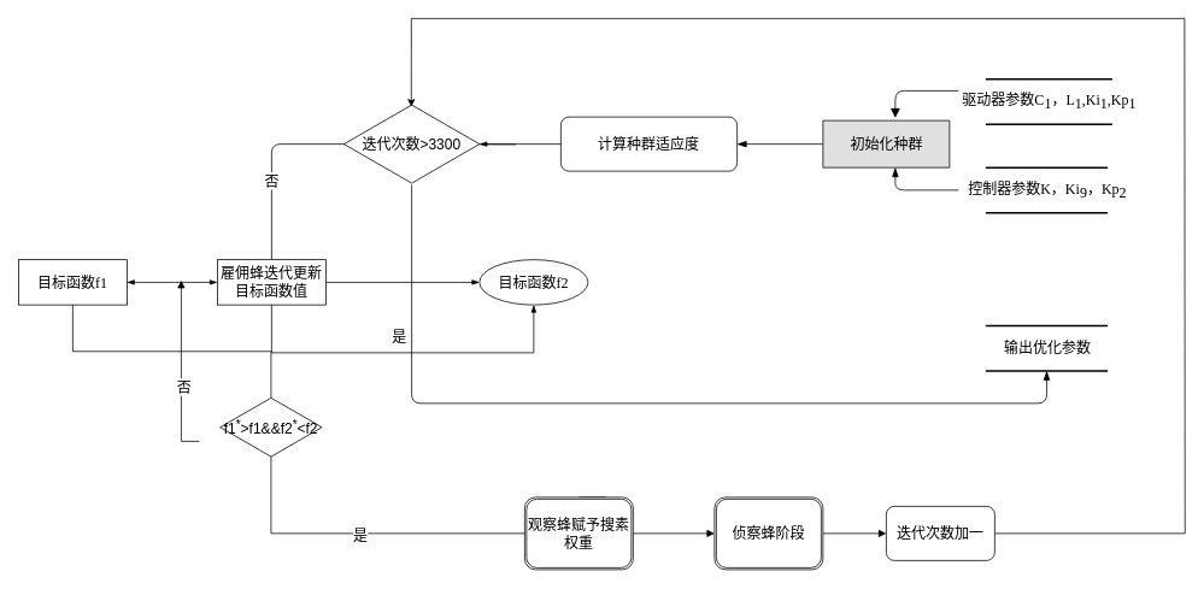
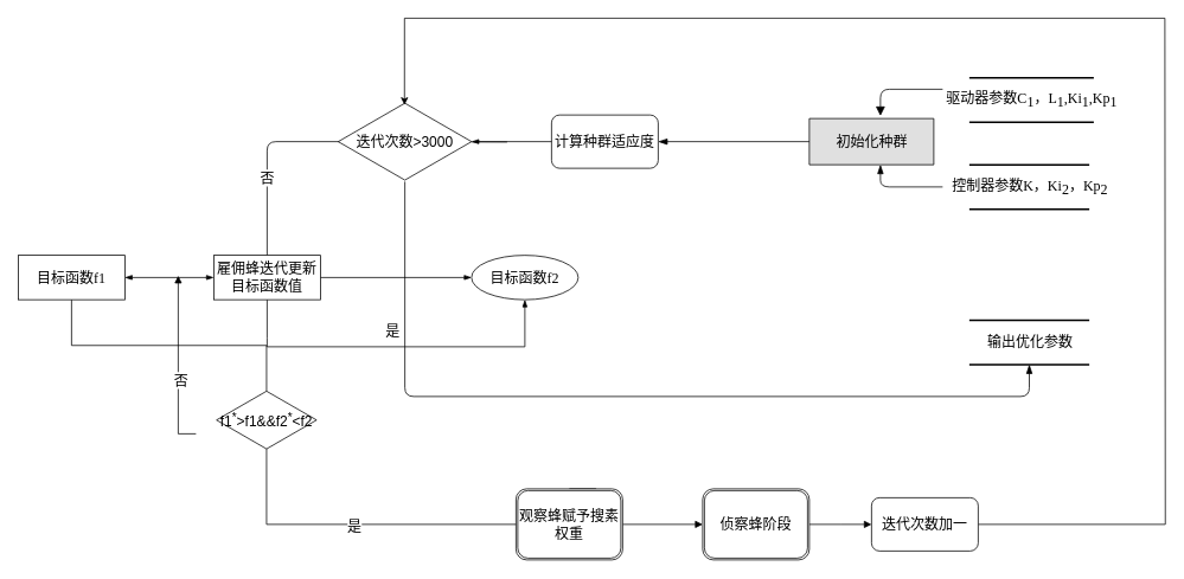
  <mxCell id="0" />
  <mxCell id="1" parent="0" />
  <mxCell id="2" value="驱动器参数C&lt;sub style=&quot;font-size: 16px;&quot;&gt;1&lt;/sub&gt;，L&lt;sub style=&quot;font-size: 16px;&quot;&gt;1&lt;/sub&gt;,Ki&lt;sub style=&quot;font-size: 16px;&quot;&gt;1&lt;/sub&gt;,Kp&lt;sub style=&quot;font-size: 16px;&quot;&gt;1&lt;/sub&gt;" style="html=1;rounded=0;shadow=0;comic=0;labelBackgroundColor=none;strokeWidth=2;fontFamily=Verdana;fontSize=16;align=center;shape=mxgraph.ios7ui.horLines;" parent="1" vertex="1"><mxGeometry x="1090" y="87" width="140" height="50" as="geometry" /></mxCell>
- <mxCell id="3" value="控制器参数K，Ki&lt;sub style=&quot;font-size: 16px;&quot;&gt;9&lt;/sub&gt;，Kp&lt;sub style=&quot;font-size: 16px;&quot;&gt;2&lt;/sub&gt;" style="html=1;rounded=0;shadow=0;comic=0;labelBackgroundColor=none;strokeWidth=2;fontFamily=Verdana;fontSize=16;align=center;shape=mxgraph.ios7ui.horLines;" parent="1" vertex="1"><mxGeometry x="1090" y="185" width="135" height="50" as="geometry" /></mxCell>
+ <mxCell id="3" value="控制器参数K，Ki&lt;sub style=&quot;font-size: 16px;&quot;&gt;2&lt;/sub&gt;，Kp&lt;sub style=&quot;font-size: 16px;&quot;&gt;2&lt;/sub&gt;" style="html=1;rounded=0;shadow=0;comic=0;labelBackgroundColor=none;strokeWidth=2;fontFamily=Verdana;fontSize=16;align=center;shape=mxgraph.ios7ui.horLines;" parent="1" vertex="1"><mxGeometry x="1090" y="185" width="135" height="50" as="geometry" /></mxCell>
  <mxCell id="4" style="edgeStyle=orthogonalEdgeStyle;rounded=0;orthogonalLoop=1;jettySize=auto;html=1;exitX=1;exitY=0.5;exitDx=0;exitDy=0;fontSize=16;startArrow=blockThin;startFill=1;endArrow=blockThin;endFill=1;" edge="1" parent="1" source="6" target="18"><mxGeometry relative="1" as="geometry" /></mxCell>
  <mxCell id="5" style="edgeStyle=orthogonalEdgeStyle;rounded=0;orthogonalLoop=1;jettySize=auto;html=1;exitX=0.5;exitY=1;exitDx=0;exitDy=0;fontSize=16;startArrow=none;startFill=0;endArrow=none;endFill=0;" edge="1" parent="1" source="6" target="29"><mxGeometry relative="1" as="geometry" /></mxCell>
  <mxCell id="6" value="目标函数f1" style="whiteSpace=wrap;html=1;rounded=0;shadow=0;comic=0;labelBackgroundColor=none;strokeWidth=1;fontFamily=Verdana;fontSize=16;align=center;" parent="1" vertex="1"><mxGeometry x="20" y="287" width="120" height="50" as="geometry" /></mxCell>
  <mxCell id="7" style="edgeStyle=orthogonalEdgeStyle;html=1;labelBackgroundColor=none;startFill=1;startSize=8;endFill=0;endSize=8;fontFamily=Verdana;fontSize=16;startArrow=block;endArrow=none;" parent="1" edge="1"><mxGeometry relative="1" as="geometry"><Array as="points"><mxPoint x="990" y="100" /></Array><mxPoint x="990" y="130" as="sourcePoint" /><mxPoint x="1060" y="100" as="targetPoint" /></mxGeometry></mxCell>
  <mxCell id="8" style="edgeStyle=orthogonalEdgeStyle;html=1;labelBackgroundColor=none;startFill=1;startSize=8;endFill=0;endSize=8;fontFamily=Verdana;fontSize=16;startArrow=blockThin;endArrow=none;" parent="1" source="10" target="24" edge="1"><mxGeometry relative="1" as="geometry"><Array as="points"><mxPoint x="1157" y="446" /><mxPoint x="455" y="446" /></Array><mxPoint x="750" y="446.059" as="targetPoint" /></mxGeometry></mxCell>
  <mxCell id="9" value="是" style="edgeLabel;html=1;align=center;verticalAlign=middle;resizable=0;points=[];fontSize=16;" vertex="1" connectable="0" parent="8"><mxGeometry x="0.656" y="5" relative="1" as="geometry"><mxPoint x="-10" as="offset" /></mxGeometry></mxCell>
  <mxCell id="10" value="输出优化参数" style="html=1;rounded=0;shadow=0;comic=0;labelBackgroundColor=none;strokeWidth=2;fontFamily=Verdana;fontSize=16;align=center;shape=mxgraph.ios7ui.horLines;" parent="1" vertex="1"><mxGeometry x="1090" y="360" width="135" height="50" as="geometry" /></mxCell>
  <mxCell id="11" style="edgeStyle=none;html=1;labelBackgroundColor=none;startFill=0;startSize=8;endFill=0;endSize=8;fontFamily=Verdana;fontSize=16;startArrow=none;endArrow=none;" parent="1" target="24" edge="1"><mxGeometry relative="1" as="geometry"><mxPoint x="570" y="159.389" as="sourcePoint" /><mxPoint x="610" y="159.611" as="targetPoint" /></mxGeometry></mxCell>
  <mxCell id="12" style="edgeStyle=orthogonalEdgeStyle;html=1;labelBackgroundColor=none;startFill=1;startSize=8;endFill=0;endSize=8;fontFamily=Verdana;fontSize=16;startArrow=blockThin;endArrow=none;" parent="1" source="13" edge="1"><mxGeometry relative="1" as="geometry"><Array as="points"><mxPoint x="990" y="210" /></Array><mxPoint x="1060" y="210" as="targetPoint" /></mxGeometry></mxCell>
  <mxCell id="13" value="初始化种群" style="swimlane;html=1;fontStyle=0;childLayout=stackLayout;horizontal=1;startSize=52;fillColor=#e0e0e0;horizontalStack=0;resizeParent=1;resizeLast=0;collapsible=1;marginBottom=0;swimlaneFillColor=#ffffff;align=center;rounded=1;shadow=0;comic=0;labelBackgroundColor=none;strokeWidth=1;fontFamily=Verdana;fontSize=16;" parent="1" vertex="1"><mxGeometry x="910" y="133" width="140" height="52" as="geometry" /></mxCell>
  <mxCell id="14" style="edgeStyle=none;html=1;labelBackgroundColor=none;startFill=0;startSize=8;endFill=0;endSize=8;fontFamily=Verdana;fontSize=16;endArrow=none;" parent="1" target="18" edge="1"><mxGeometry relative="1" as="geometry"><mxPoint x="300" y="380" as="sourcePoint" /></mxGeometry></mxCell>
  <mxCell id="15" style="edgeStyle=orthogonalEdgeStyle;html=1;labelBackgroundColor=none;startFill=0;startSize=8;endFill=1;endSize=8;fontFamily=Verdana;fontSize=16;" parent="1" source="18" edge="1"><mxGeometry relative="1" as="geometry"><Array as="points"><mxPoint x="300" y="159" /></Array><mxPoint x="430" y="159" as="targetPoint" /></mxGeometry></mxCell>
  <mxCell id="16" value="否" style="edgeLabel;html=1;align=center;verticalAlign=middle;resizable=0;points=[];fontSize=16;" vertex="1" connectable="0" parent="15"><mxGeometry x="-0.321" y="1" relative="1" as="geometry"><mxPoint as="offset" /></mxGeometry></mxCell>
  <mxCell id="17" style="edgeStyle=orthogonalEdgeStyle;rounded=0;orthogonalLoop=1;jettySize=auto;html=1;exitX=1;exitY=0.5;exitDx=0;exitDy=0;entryX=0;entryY=0.5;entryDx=0;entryDy=0;fontSize=16;startArrow=none;startFill=0;endArrow=blockThin;endFill=1;entryPerimeter=0;" edge="1" parent="1" source="18" target="20"><mxGeometry relative="1" as="geometry" /></mxCell>
  <mxCell id="18" value="雇佣蜂迭代更新目标函数值" style="whiteSpace=wrap;html=1;rounded=0;shadow=0;comic=0;labelBackgroundColor=none;strokeWidth=1;fontFamily=Verdana;fontSize=16;align=center;" parent="1" vertex="1"><mxGeometry x="240" y="287" width="120" height="50" as="geometry" /></mxCell>
  <mxCell id="19" style="edgeStyle=orthogonalEdgeStyle;rounded=0;orthogonalLoop=1;jettySize=auto;html=1;exitX=0.5;exitY=1;exitDx=0;exitDy=0;fontSize=16;startArrow=blockThin;startFill=1;endArrow=none;endFill=0;" edge="1" parent="1" source="20"><mxGeometry relative="1" as="geometry"><mxPoint x="300" y="380" as="targetPoint" /><Array as="points"><mxPoint x="590" y="390" /><mxPoint x="300" y="390" /></Array></mxGeometry></mxCell>
  <mxCell id="20" value="目标函数f2" style="ellipse;whiteSpace=wrap;html=1;shadow=0;comic=0;labelBackgroundColor=none;strokeWidth=1;fontFamily=Verdana;fontSize=16;align=center;" parent="1" vertex="1"><mxGeometry x="530" y="287" width="120" height="50" as="geometry" /></mxCell>
  <mxCell id="21" style="edgeStyle=none;html=1;labelBackgroundColor=none;startFill=1;startSize=8;endFill=0;endSize=8;fontFamily=Verdana;fontSize=16;startArrow=blockThin;endArrow=none;exitX=1;exitY=0.5;exitDx=0;exitDy=0;" parent="1" source="22" target="13" edge="1"><mxGeometry relative="1" as="geometry"><mxPoint x="844.998" y="160.221" as="sourcePoint" /></mxGeometry></mxCell>
- <mxCell id="22" value="计算种群适应度" style="rounded=1;whiteSpace=wrap;html=1;fontSize=16;" vertex="1" parent="1"><mxGeometry x="620" y="129" width="195" height="60" as="geometry" /></mxCell>
+ <mxCell id="22" value="计算种群适应度" style="rounded=1;whiteSpace=wrap;html=1;fontSize=16;" vertex="1" parent="1"><mxGeometry x="620" y="129" width="120" height="60" as="geometry" /></mxCell>
  <mxCell id="23" value="" style="edgeStyle=orthogonalEdgeStyle;rounded=0;orthogonalLoop=1;jettySize=auto;html=1;startArrow=blockThin;startFill=1;endArrow=none;endFill=0;fontSize=16;" edge="1" parent="1" source="24" target="22"><mxGeometry relative="1" as="geometry" /></mxCell>
- <mxCell id="24" value="迭代次数&amp;gt;3300" style="html=1;whiteSpace=wrap;aspect=fixed;shape=isoRectangle;fontSize=16;" vertex="1" parent="1"><mxGeometry x="380" y="114.001" width="150" height="90" as="geometry" /></mxCell>
+ <mxCell id="24" value="迭代次数&amp;gt;3000" style="html=1;whiteSpace=wrap;aspect=fixed;shape=isoRectangle;fontSize=16;" vertex="1" parent="1"><mxGeometry x="380" y="114.001" width="150" height="90" as="geometry" /></mxCell>
  <mxCell id="25" style="edgeStyle=orthogonalEdgeStyle;rounded=0;orthogonalLoop=1;jettySize=auto;html=1;entryX=0.5;entryY=0;entryDx=0;entryDy=0;fontSize=16;startArrow=none;startFill=0;endArrow=none;endFill=0;" edge="1" parent="1" source="29" target="31"><mxGeometry relative="1" as="geometry"><Array as="points"><mxPoint x="299" y="590" /><mxPoint x="670" y="590" /></Array></mxGeometry></mxCell>
  <mxCell id="26" value="是" style="edgeLabel;html=1;align=center;verticalAlign=middle;resizable=0;points=[];fontSize=16;" vertex="1" connectable="0" parent="25"><mxGeometry x="-0.302" relative="1" as="geometry"><mxPoint y="1" as="offset" /></mxGeometry></mxCell>
  <mxCell id="27" style="edgeStyle=orthogonalEdgeStyle;rounded=0;orthogonalLoop=1;jettySize=auto;html=1;fontSize=16;startArrow=none;startFill=0;endArrow=block;endFill=1;" edge="1" parent="1" source="29"><mxGeometry relative="1" as="geometry"><mxPoint x="200" y="310" as="targetPoint" /><Array as="points"><mxPoint x="200" y="488" /></Array></mxGeometry></mxCell>
  <mxCell id="28" value="否" style="edgeLabel;html=1;align=center;verticalAlign=middle;resizable=0;points=[];fontSize=16;" vertex="1" connectable="0" parent="27"><mxGeometry x="-0.177" y="-2" relative="1" as="geometry"><mxPoint as="offset" /></mxGeometry></mxCell>
  <mxCell id="29" value="f1&lt;sup&gt;*&lt;/sup&gt;&amp;gt;f1&amp;amp;&amp;amp;f2&lt;sup&gt;*&lt;/sup&gt;&amp;lt;f2" style="html=1;whiteSpace=wrap;aspect=fixed;shape=isoRectangle;fontSize=16;" vertex="1" parent="1"><mxGeometry x="220" y="440" width="158.75" height="65" as="geometry" /></mxCell>
  <mxCell id="30" style="edgeStyle=orthogonalEdgeStyle;rounded=0;orthogonalLoop=1;jettySize=auto;html=1;exitX=1;exitY=0.5;exitDx=0;exitDy=0;fontSize=16;startArrow=none;startFill=0;endArrow=block;endFill=1;" edge="1" parent="1" source="31" target="33"><mxGeometry relative="1" as="geometry" /></mxCell>
  <mxCell id="31" value="观察蜂赋予搜素权重" style="shape=ext;double=1;rounded=1;whiteSpace=wrap;html=1;fontSize=16;" vertex="1" parent="1"><mxGeometry x="580" y="550" width="120" height="80" as="geometry" /></mxCell>
  <mxCell id="32" style="edgeStyle=elbowEdgeStyle;rounded=0;orthogonalLoop=1;jettySize=auto;html=1;entryX=0;entryY=0.5;entryDx=0;entryDy=0;fontSize=16;startArrow=none;startFill=0;endArrow=block;endFill=1;" edge="1" parent="1" source="33" target="35"><mxGeometry relative="1" as="geometry" /></mxCell>
  <mxCell id="33" value="侦察蜂阶段" style="shape=ext;double=1;rounded=1;whiteSpace=wrap;html=1;fontSize=16;" vertex="1" parent="1"><mxGeometry x="790" y="550" width="120" height="80" as="geometry" /></mxCell>
  <mxCell id="34" style="edgeStyle=orthogonalEdgeStyle;rounded=0;orthogonalLoop=1;jettySize=auto;html=1;fontSize=16;startArrow=none;startFill=0;endArrow=none;endFill=0;" edge="1" parent="1" source="35"><mxGeometry relative="1" as="geometry"><mxPoint x="1310" y="20" as="targetPoint" /></mxGeometry></mxCell>
  <mxCell id="35" value="迭代次数加一" style="rounded=1;whiteSpace=wrap;html=1;fontSize=16;" vertex="1" parent="1"><mxGeometry x="980" y="560" width="120" height="60" as="geometry" /></mxCell>
  <mxCell id="36" value="" style="edgeStyle=segmentEdgeStyle;endArrow=classic;html=1;rounded=0;fontSize=16;entryX=0.497;entryY=0.04;entryDx=0;entryDy=0;entryPerimeter=0;" edge="1" parent="1" target="24"><mxGeometry width="50" height="50" relative="1" as="geometry"><mxPoint x="1310" y="20" as="sourcePoint" /><mxPoint x="460" y="100" as="targetPoint" /></mxGeometry></mxCell>
